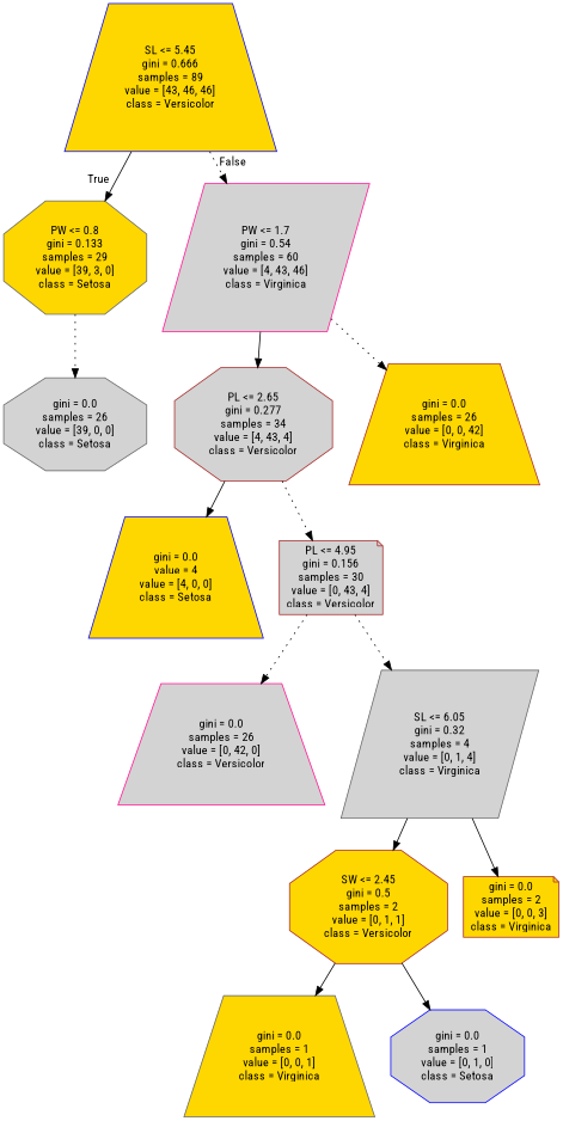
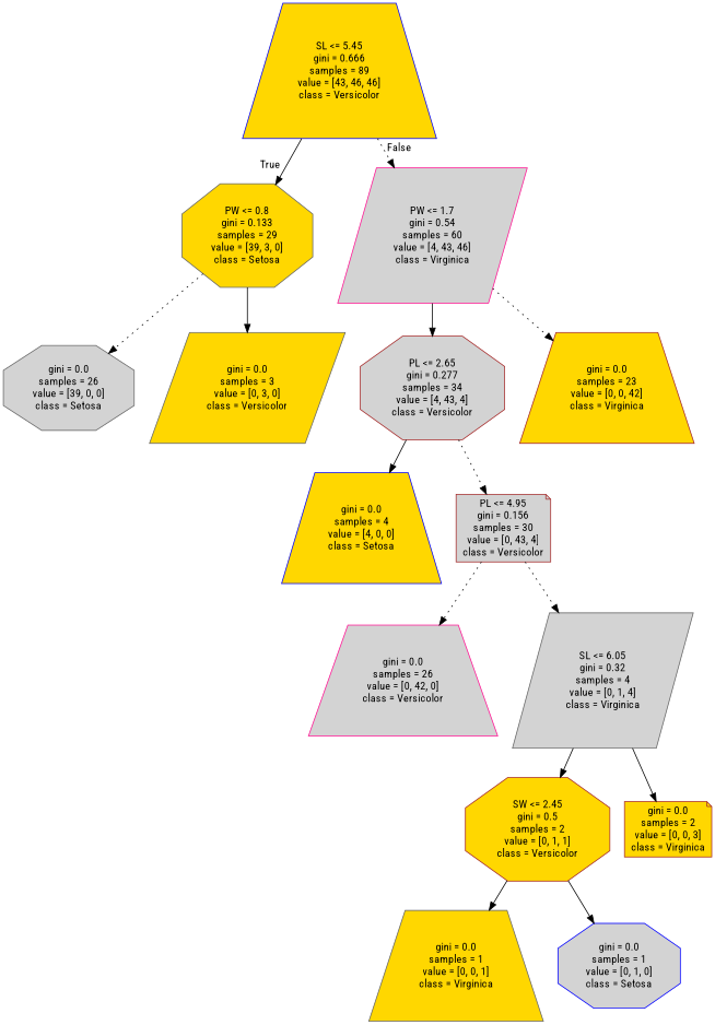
  digraph {
    fontname="Roboto Condensed"
    node [color=gray40 fillcolor=gold fontname="Roboto Condensed" shape=trapezium style=filled]
    edge [fontname="Roboto Condensed" style=solid]
    n1 [color=blue label="SL <= 5.45\ngini = 0.666\nsamples = 89\nvalue = [43, 46, 46]\nclass = Versicolor"]
    n2 [label="PW <= 0.8\ngini = 0.133\nsamples = 29\nvalue = [39, 3, 0]\nclass = Setosa" shape=octagon]
    n3 [color=deeppink fillcolor=lightgrey label="PW <= 1.7\ngini = 0.54\nsamples = 60\nvalue = [4, 43, 46]\nclass = Virginica" shape=parallelogram]
    n4 [fillcolor=lightgrey label="gini = 0.0\nsamples = 26\nvalue = [39, 0, 0]\nclass = Setosa" shape=octagon]
+   n5 [label="gini = 0.0\nsamples = 3\nvalue = [0, 3, 0]\nclass = Versicolor" shape=parallelogram]
    n6 [color=brown fillcolor=lightgrey label="PL <= 2.65\ngini = 0.277\nsamples = 34\nvalue = [4, 43, 4]\nclass = Versicolor" shape=octagon]
-   n7 [color=brown label="gini = 0.0\nsamples = 26\nvalue = [0, 0, 42]\nclass = Virginica"]
-   n8 [color=blue label="gini = 0.0\nvalue = 4\nvalue = [4, 0, 0]\nclass = Setosa"]
+   n7 [color=brown label="gini = 0.0\nsamples = 23\nvalue = [0, 0, 42]\nclass = Virginica"]
+   n8 [color=blue label="gini = 0.0\nsamples = 4\nvalue = [4, 0, 0]\nclass = Setosa"]
    n9 [color=brown fillcolor=lightgrey label="PL <= 4.95\ngini = 0.156\nsamples = 30\nvalue = [0, 43, 4]\nclass = Versicolor" shape=note]
    n10 [color=deeppink fillcolor=lightgrey label="gini = 0.0\nsamples = 26\nvalue = [0, 42, 0]\nclass = Versicolor"]
    n11 [fillcolor=lightgrey label="SL <= 6.05\ngini = 0.32\nsamples = 4\nvalue = [0, 1, 4]\nclass = Virginica" shape=parallelogram]
    n12 [color=brown label="SW <= 2.45\ngini = 0.5\nsamples = 2\nvalue = [0, 1, 1]\nclass = Versicolor" shape=octagon]
    n13 [color=brown label="gini = 0.0\nsamples = 2\nvalue = [0, 0, 3]\nclass = Virginica" shape=note]
    n14 [label="gini = 0.0\nsamples = 1\nvalue = [0, 0, 1]\nclass = Virginica"]
    n15 [color=blue fillcolor=lightgrey label="gini = 0.0\nsamples = 1\nvalue = [0, 1, 0]\nclass = Setosa" shape=octagon]
    n1 -> n2 [headlabel=True labelangle=45 labeldistance=2.5]
    n1 -> n3 [headlabel=False labelangle=-45 labeldistance=2.5 style=dotted]
    n2 -> n4 [style=dotted]
+   n2 -> n5
    n3 -> n6
    n3 -> n7 [style=dotted]
    n6 -> n8
    n6 -> n9 [style=dotted]
    n9 -> n10 [style=dotted]
    n9 -> n11 [style=dotted]
    n11 -> n12
    n11 -> n13
    n12 -> n14
    n12 -> n15
  }
